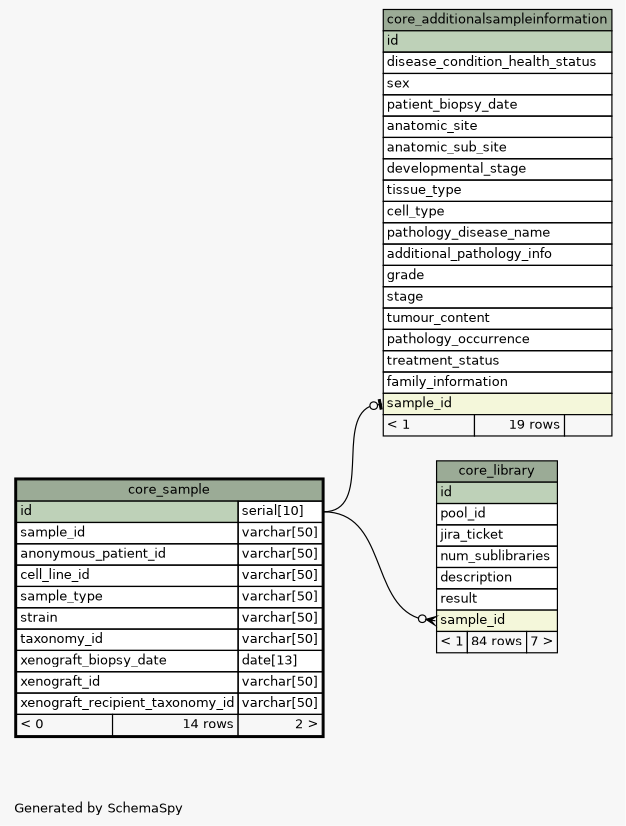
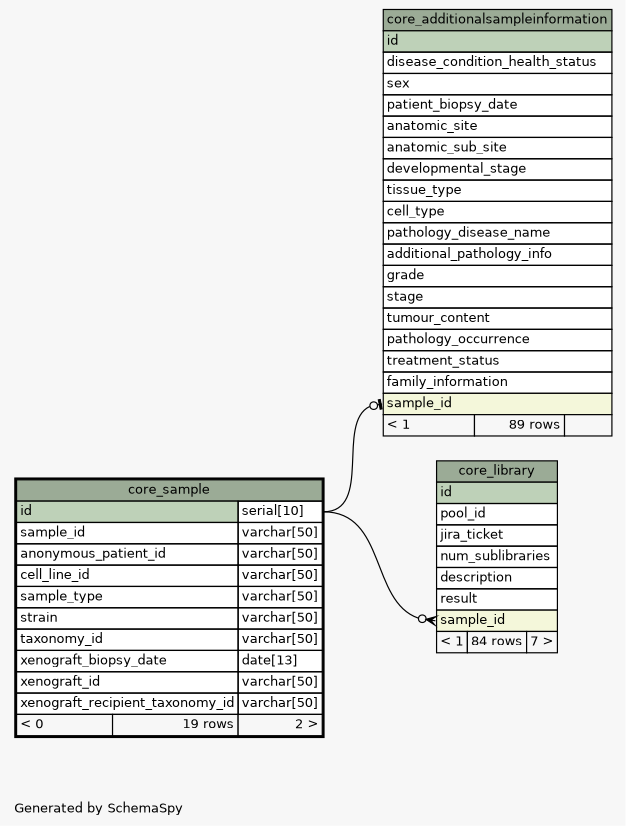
  digraph {
    bgcolor="#f7f7f7"
    fontname=Helvetica
    fontsize=11
    label="\nGenerated by SchemaSpy"
    labeljust=l
    nodesep=0.18
    rankdir=RL
    ranksep=0.46
    node [fontname=Helvetica fontsize=11 shape=plaintext]
    edge [arrowhead=none arrowsize=0.8 dir=back headport="id.type:e" tailport="sample_id:w"]
-   n1 [label=<     <TABLE BORDER="0" CELLBORDER="1" CELLSPACING="0" BGCOLOR="#ffffff">       <TR><TD COLSPAN="3" BGCOLOR="#9bab96" ALIGN="CENTER">core_additionalsampleinformation</TD></TR>       <TR><TD PORT="id" COLSPAN="3" BGCOLOR="#bed1b8" ALIGN="LEFT">id</TD></TR>       <TR><TD PORT="disease_condition_health_status" COLSPAN="3" ALIGN="LEFT">disease_condition_health_status</TD></TR>       <TR><TD PORT="sex" COLSPAN="3" ALIGN="LEFT">sex</TD></TR>       <TR><TD PORT="patient_biopsy_date" COLSPAN="3" ALIGN="LEFT">patient_biopsy_date</TD></TR>       <TR><TD PORT="anatomic_site" COLSPAN="3" ALIGN="LEFT">anatomic_site</TD></TR>       <TR><TD PORT="anatomic_sub_site" COLSPAN="3" ALIGN="LEFT">anatomic_sub_site</TD></TR>       <TR><TD PORT="developmental_stage" COLSPAN="3" ALIGN="LEFT">developmental_stage</TD></TR>       <TR><TD PORT="tissue_type" COLSPAN="3" ALIGN="LEFT">tissue_type</TD></TR>       <TR><TD PORT="cell_type" COLSPAN="3" ALIGN="LEFT">cell_type</TD></TR>       <TR><TD PORT="pathology_disease_name" COLSPAN="3" ALIGN="LEFT">pathology_disease_name</TD></TR>       <TR><TD PORT="additional_pathology_info" COLSPAN="3" ALIGN="LEFT">additional_pathology_info</TD></TR>       <TR><TD PORT="grade" COLSPAN="3" ALIGN="LEFT">grade</TD></TR>       <TR><TD PORT="stage" COLSPAN="3" ALIGN="LEFT">stage</TD></TR>       <TR><TD PORT="tumour_content" COLSPAN="3" ALIGN="LEFT">tumour_content</TD></TR>       <TR><TD PORT="pathology_occurrence" COLSPAN="3" ALIGN="LEFT">pathology_occurrence</TD></TR>       <TR><TD PORT="treatment_status" COLSPAN="3" ALIGN="LEFT">treatment_status</TD></TR>       <TR><TD PORT="family_information" COLSPAN="3" ALIGN="LEFT">family_information</TD></TR>       <TR><TD PORT="sample_id" COLSPAN="3" BGCOLOR="#f4f7da" ALIGN="LEFT">sample_id</TD></TR>       <TR><TD ALIGN="LEFT" BGCOLOR="#f7f7f7">&lt; 1</TD><TD ALIGN="RIGHT" BGCOLOR="#f7f7f7">19 rows</TD><TD ALIGN="RIGHT" BGCOLOR="#f7f7f7">  </TD></TR>     </TABLE>>]
-   n2 [label=<     <TABLE BORDER="2" CELLBORDER="1" CELLSPACING="0" BGCOLOR="#ffffff">       <TR><TD COLSPAN="3" BGCOLOR="#9bab96" ALIGN="CENTER">core_sample</TD></TR>       <TR><TD PORT="id" COLSPAN="2" BGCOLOR="#bed1b8" ALIGN="LEFT">id</TD><TD PORT="id.type" ALIGN="LEFT">serial[10]</TD></TR>       <TR><TD PORT="sample_id" COLSPAN="2" ALIGN="LEFT">sample_id</TD><TD PORT="sample_id.type" ALIGN="LEFT">varchar[50]</TD></TR>       <TR><TD PORT="anonymous_patient_id" COLSPAN="2" ALIGN="LEFT">anonymous_patient_id</TD><TD PORT="anonymous_patient_id.type" ALIGN="LEFT">varchar[50]</TD></TR>       <TR><TD PORT="cell_line_id" COLSPAN="2" ALIGN="LEFT">cell_line_id</TD><TD PORT="cell_line_id.type" ALIGN="LEFT">varchar[50]</TD></TR>       <TR><TD PORT="sample_type" COLSPAN="2" ALIGN="LEFT">sample_type</TD><TD PORT="sample_type.type" ALIGN="LEFT">varchar[50]</TD></TR>       <TR><TD PORT="strain" COLSPAN="2" ALIGN="LEFT">strain</TD><TD PORT="strain.type" ALIGN="LEFT">varchar[50]</TD></TR>       <TR><TD PORT="taxonomy_id" COLSPAN="2" ALIGN="LEFT">taxonomy_id</TD><TD PORT="taxonomy_id.type" ALIGN="LEFT">varchar[50]</TD></TR>       <TR><TD PORT="xenograft_biopsy_date" COLSPAN="2" ALIGN="LEFT">xenograft_biopsy_date</TD><TD PORT="xenograft_biopsy_date.type" ALIGN="LEFT">date[13]</TD></TR>       <TR><TD PORT="xenograft_id" COLSPAN="2" ALIGN="LEFT">xenograft_id</TD><TD PORT="xenograft_id.type" ALIGN="LEFT">varchar[50]</TD></TR>       <TR><TD PORT="xenograft_recipient_taxonomy_id" COLSPAN="2" ALIGN="LEFT">xenograft_recipient_taxonomy_id</TD><TD PORT="xenograft_recipient_taxonomy_id.type" ALIGN="LEFT">varchar[50]</TD></TR>       <TR><TD ALIGN="LEFT" BGCOLOR="#f7f7f7">&lt; 0</TD><TD ALIGN="RIGHT" BGCOLOR="#f7f7f7">14 rows</TD><TD ALIGN="RIGHT" BGCOLOR="#f7f7f7">2 &gt;</TD></TR>     </TABLE>>]
+   n1 [label=<     <TABLE BORDER="0" CELLBORDER="1" CELLSPACING="0" BGCOLOR="#ffffff">       <TR><TD COLSPAN="3" BGCOLOR="#9bab96" ALIGN="CENTER">core_additionalsampleinformation</TD></TR>       <TR><TD PORT="id" COLSPAN="3" BGCOLOR="#bed1b8" ALIGN="LEFT">id</TD></TR>       <TR><TD PORT="disease_condition_health_status" COLSPAN="3" ALIGN="LEFT">disease_condition_health_status</TD></TR>       <TR><TD PORT="sex" COLSPAN="3" ALIGN="LEFT">sex</TD></TR>       <TR><TD PORT="patient_biopsy_date" COLSPAN="3" ALIGN="LEFT">patient_biopsy_date</TD></TR>       <TR><TD PORT="anatomic_site" COLSPAN="3" ALIGN="LEFT">anatomic_site</TD></TR>       <TR><TD PORT="anatomic_sub_site" COLSPAN="3" ALIGN="LEFT">anatomic_sub_site</TD></TR>       <TR><TD PORT="developmental_stage" COLSPAN="3" ALIGN="LEFT">developmental_stage</TD></TR>       <TR><TD PORT="tissue_type" COLSPAN="3" ALIGN="LEFT">tissue_type</TD></TR>       <TR><TD PORT="cell_type" COLSPAN="3" ALIGN="LEFT">cell_type</TD></TR>       <TR><TD PORT="pathology_disease_name" COLSPAN="3" ALIGN="LEFT">pathology_disease_name</TD></TR>       <TR><TD PORT="additional_pathology_info" COLSPAN="3" ALIGN="LEFT">additional_pathology_info</TD></TR>       <TR><TD PORT="grade" COLSPAN="3" ALIGN="LEFT">grade</TD></TR>       <TR><TD PORT="stage" COLSPAN="3" ALIGN="LEFT">stage</TD></TR>       <TR><TD PORT="tumour_content" COLSPAN="3" ALIGN="LEFT">tumour_content</TD></TR>       <TR><TD PORT="pathology_occurrence" COLSPAN="3" ALIGN="LEFT">pathology_occurrence</TD></TR>       <TR><TD PORT="treatment_status" COLSPAN="3" ALIGN="LEFT">treatment_status</TD></TR>       <TR><TD PORT="family_information" COLSPAN="3" ALIGN="LEFT">family_information</TD></TR>       <TR><TD PORT="sample_id" COLSPAN="3" BGCOLOR="#f4f7da" ALIGN="LEFT">sample_id</TD></TR>       <TR><TD ALIGN="LEFT" BGCOLOR="#f7f7f7">&lt; 1</TD><TD ALIGN="RIGHT" BGCOLOR="#f7f7f7">89 rows</TD><TD ALIGN="RIGHT" BGCOLOR="#f7f7f7">  </TD></TR>     </TABLE>>]
+   n2 [label=<     <TABLE BORDER="2" CELLBORDER="1" CELLSPACING="0" BGCOLOR="#ffffff">       <TR><TD COLSPAN="3" BGCOLOR="#9bab96" ALIGN="CENTER">core_sample</TD></TR>       <TR><TD PORT="id" COLSPAN="2" BGCOLOR="#bed1b8" ALIGN="LEFT">id</TD><TD PORT="id.type" ALIGN="LEFT">serial[10]</TD></TR>       <TR><TD PORT="sample_id" COLSPAN="2" ALIGN="LEFT">sample_id</TD><TD PORT="sample_id.type" ALIGN="LEFT">varchar[50]</TD></TR>       <TR><TD PORT="anonymous_patient_id" COLSPAN="2" ALIGN="LEFT">anonymous_patient_id</TD><TD PORT="anonymous_patient_id.type" ALIGN="LEFT">varchar[50]</TD></TR>       <TR><TD PORT="cell_line_id" COLSPAN="2" ALIGN="LEFT">cell_line_id</TD><TD PORT="cell_line_id.type" ALIGN="LEFT">varchar[50]</TD></TR>       <TR><TD PORT="sample_type" COLSPAN="2" ALIGN="LEFT">sample_type</TD><TD PORT="sample_type.type" ALIGN="LEFT">varchar[50]</TD></TR>       <TR><TD PORT="strain" COLSPAN="2" ALIGN="LEFT">strain</TD><TD PORT="strain.type" ALIGN="LEFT">varchar[50]</TD></TR>       <TR><TD PORT="taxonomy_id" COLSPAN="2" ALIGN="LEFT">taxonomy_id</TD><TD PORT="taxonomy_id.type" ALIGN="LEFT">varchar[50]</TD></TR>       <TR><TD PORT="xenograft_biopsy_date" COLSPAN="2" ALIGN="LEFT">xenograft_biopsy_date</TD><TD PORT="xenograft_biopsy_date.type" ALIGN="LEFT">date[13]</TD></TR>       <TR><TD PORT="xenograft_id" COLSPAN="2" ALIGN="LEFT">xenograft_id</TD><TD PORT="xenograft_id.type" ALIGN="LEFT">varchar[50]</TD></TR>       <TR><TD PORT="xenograft_recipient_taxonomy_id" COLSPAN="2" ALIGN="LEFT">xenograft_recipient_taxonomy_id</TD><TD PORT="xenograft_recipient_taxonomy_id.type" ALIGN="LEFT">varchar[50]</TD></TR>       <TR><TD ALIGN="LEFT" BGCOLOR="#f7f7f7">&lt; 0</TD><TD ALIGN="RIGHT" BGCOLOR="#f7f7f7">19 rows</TD><TD ALIGN="RIGHT" BGCOLOR="#f7f7f7">2 &gt;</TD></TR>     </TABLE>>]
    n3 [label=<     <TABLE BORDER="0" CELLBORDER="1" CELLSPACING="0" BGCOLOR="#ffffff">       <TR><TD COLSPAN="3" BGCOLOR="#9bab96" ALIGN="CENTER">core_library</TD></TR>       <TR><TD PORT="id" COLSPAN="3" BGCOLOR="#bed1b8" ALIGN="LEFT">id</TD></TR>       <TR><TD PORT="pool_id" COLSPAN="3" ALIGN="LEFT">pool_id</TD></TR>       <TR><TD PORT="jira_ticket" COLSPAN="3" ALIGN="LEFT">jira_ticket</TD></TR>       <TR><TD PORT="num_sublibraries" COLSPAN="3" ALIGN="LEFT">num_sublibraries</TD></TR>       <TR><TD PORT="description" COLSPAN="3" ALIGN="LEFT">description</TD></TR>       <TR><TD PORT="result" COLSPAN="3" ALIGN="LEFT">result</TD></TR>       <TR><TD PORT="sample_id" COLSPAN="3" BGCOLOR="#f4f7da" ALIGN="LEFT">sample_id</TD></TR>       <TR><TD ALIGN="LEFT" BGCOLOR="#f7f7f7">&lt; 1</TD><TD ALIGN="RIGHT" BGCOLOR="#f7f7f7">84 rows</TD><TD ALIGN="RIGHT" BGCOLOR="#f7f7f7">7 &gt;</TD></TR>     </TABLE>>]
    n1 -> n2 [arrowtail=teeodot]
    n3 -> n2 [arrowtail=crowodot]
  }
